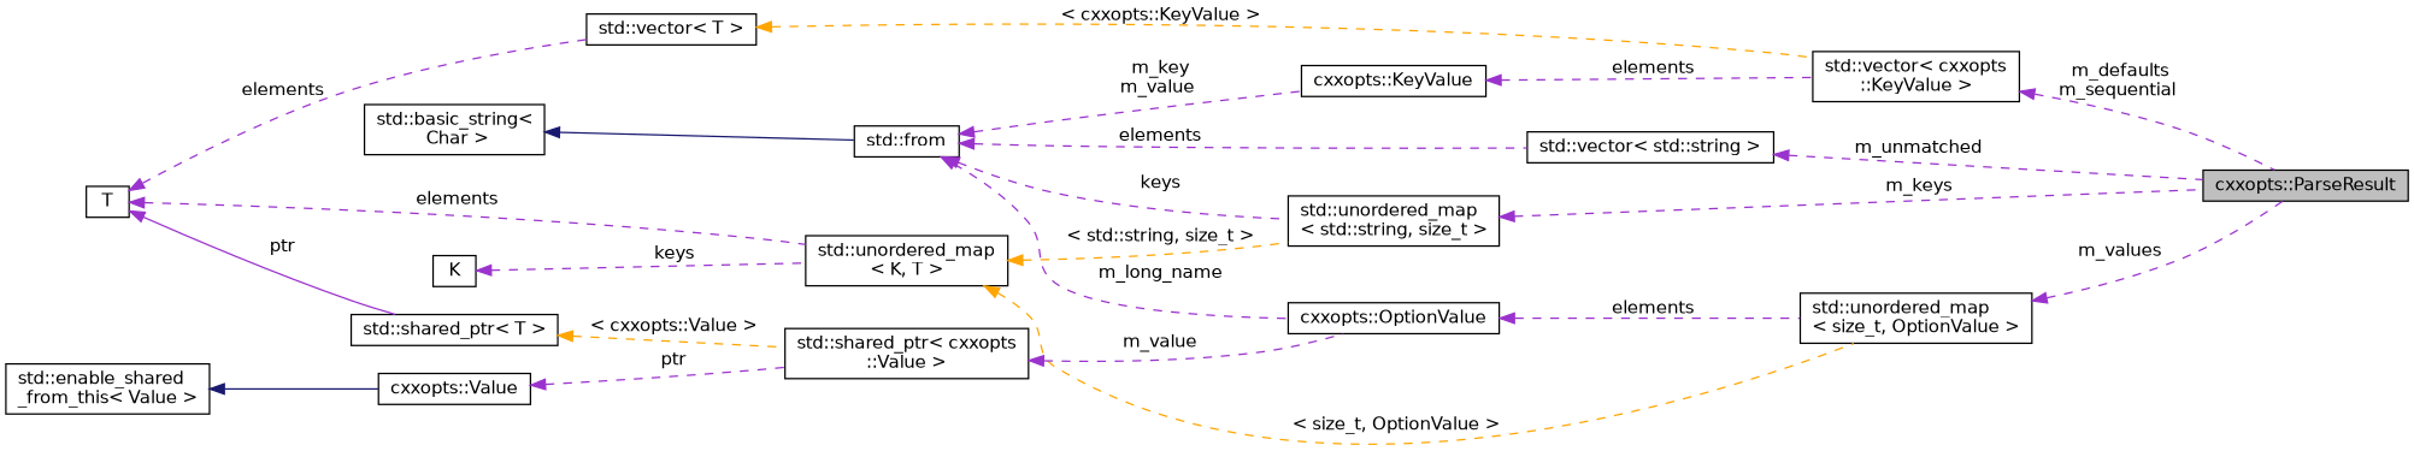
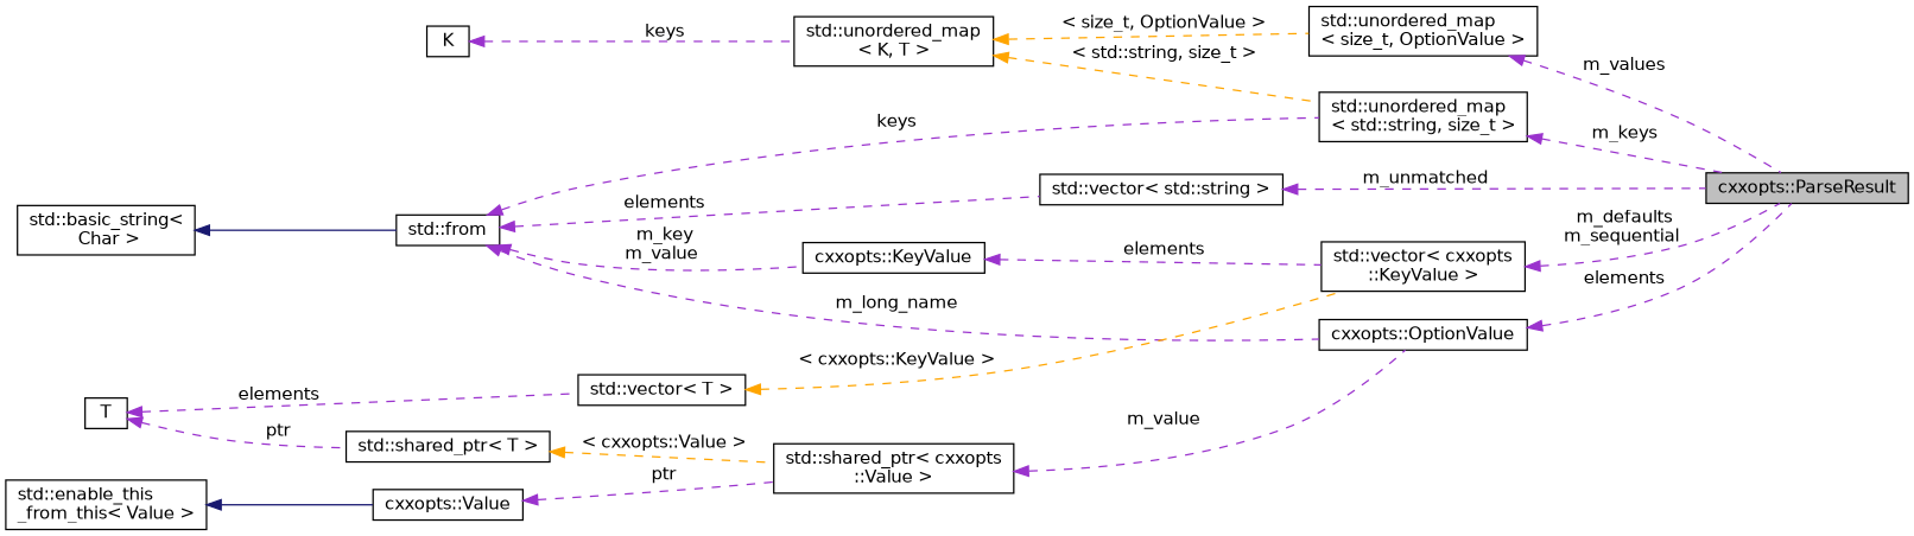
  digraph {
    rankdir=LR
    node [color=black fillcolor=white fontname=Helvetica fontsize=12 shape=record style=filled]
    edge [color=darkorchid3 dir=back fontname=Helvetica fontsize=12 labelfontname=Helvetica labelfontsize=12 style=dashed]
    n1 [fillcolor=grey75 fontcolor=black height=0.2 label="cxxopts::ParseResult" width=0.4]
    n2 [height=0.2 label="std::unordered_map\l\< std::string, size_t \>" width=0.4]
    n3 [height=0.2 label="std::from" width=0.4]
    n4 [height=0.2 label="cxxopts::OptionValue" width=0.4]
    n5 [height=0.2 label="cxxopts::KeyValue" width=0.4]
    n6 [height=0.2 label="std::vector\< std::string \>" width=0.4]
    n7 [height=0.2 label="std::unordered_map\l\< size_t, OptionValue \>" width=0.4]
    n8 [height=0.2 label="std::vector\< cxxopts\l::KeyValue \>" width=0.4]
    n9 [height=0.2 label="std::basic_string\<\l Char \>" width=0.4]
    n10 [height=0.2 label="std::unordered_map\l\< K, T \>" width=0.4]
    n11 [height=0.2 label=K width=0.4]
    n12 [height=0.2 label=T width=0.4]
    n13 [height=0.2 label="std::shared_ptr\< T \>" width=0.4]
    n14 [height=0.2 label="std::vector\< T \>" width=0.4]
    n15 [height=0.2 label="std::shared_ptr\< cxxopts\l::Value \>" width=0.4]
    n16 [height=0.2 label="cxxopts::Value" width=0.4]
-   n17 [height=0.2 label="std::enable_shared\l_from_this\< Value \>" width=0.4]
+   n17 [height=0.2 label="std::enable_this\l_from_this\< Value \>" width=0.4]
    n2 -> n1 [label=" m_keys"]
    n3 -> n2 [label=" keys"]
    n3 -> n4 [label=" m_long_name"]
    n3 -> n5 [label=" m_key\nm_value"]
    n3 -> n6 [label=" elements"]
-   n4 -> n7 [label=" elements"]
+   n4 -> n1 [label=" elements"]
    n5 -> n8 [label=" elements"]
    n6 -> n1 [label=" m_unmatched"]
    n7 -> n1 [label=" m_values"]
    n8 -> n1 [label=" m_defaults\nm_sequential"]
    n9 -> n3 [color=midnightblue style=solid]
    n10 -> n2 [color=orange label=" \< std::string, size_t \>"]
    n10 -> n7 [color=orange label=" \< size_t, OptionValue \>"]
    n11 -> n10 [label=" keys"]
-   n12 -> n10 [label=" elements"]
-   n12 -> n13 [label=" ptr" style=solid]
+   n12 -> n13 [label=" ptr"]
    n12 -> n14 [label=" elements"]
    n13 -> n15 [color=orange label=" \< cxxopts::Value \>"]
    n14 -> n8 [color=orange label=" \< cxxopts::KeyValue \>"]
    n15 -> n4 [label=" m_value"]
    n16 -> n15 [label=" ptr"]
    n17 -> n16 [color=midnightblue style=solid]
  }
